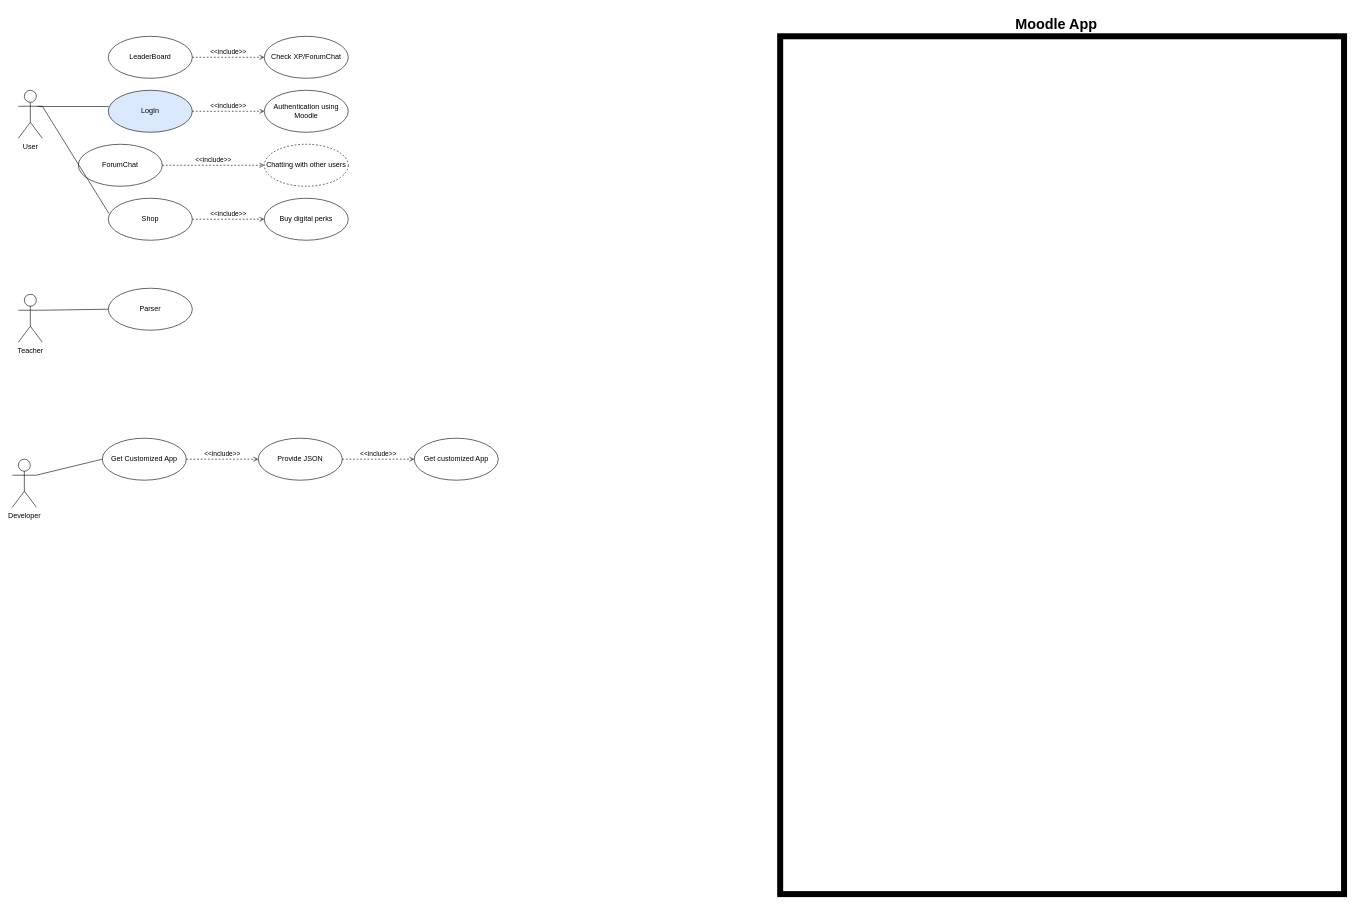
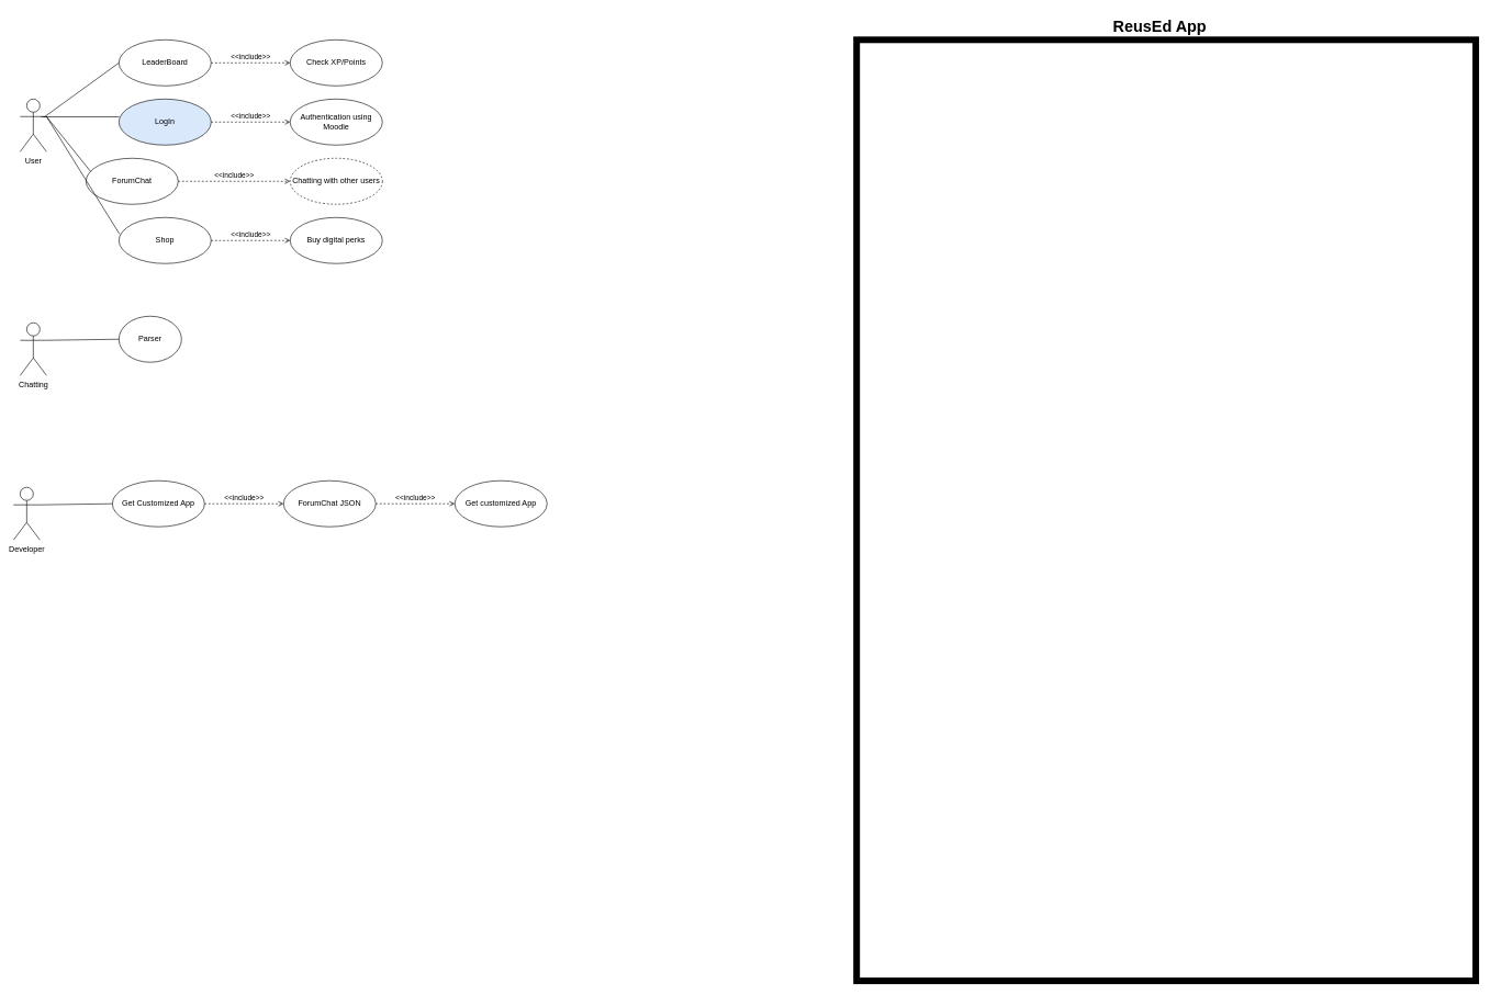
  <mxCell id="0" />
  <mxCell id="1" parent="0" />
  <mxCell id="2" value="User" style="shape=umlActor;verticalLabelPosition=bottom;verticalAlign=top;html=1;" parent="1" vertex="1"><mxGeometry x="30" y="150" width="40" height="80" as="geometry" /></mxCell>
  <mxCell id="3" value="LeaderBoard" style="ellipse;whiteSpace=wrap;html=1;" parent="1" vertex="1"><mxGeometry x="180" y="60" width="140" height="70" as="geometry" /></mxCell>
  <mxCell id="4" value="LogIn" style="ellipse;whiteSpace=wrap;html=1;fillColor=#dae8fc;" parent="1" vertex="1"><mxGeometry x="180" y="150" width="140" height="70" as="geometry" /></mxCell>
  <mxCell id="5" value="ForumChat" style="ellipse;whiteSpace=wrap;html=1;" parent="1" vertex="1"><mxGeometry x="130" y="240" width="140" height="70" as="geometry" /></mxCell>
- <mxCell id="6" value="Parser&lt;br&gt;" style="ellipse;whiteSpace=wrap;html=1;" parent="1" vertex="1"><mxGeometry x="180" y="480" width="140" height="70" as="geometry" /></mxCell>
+ <mxCell id="6" value="Parser&lt;br&gt;" style="ellipse;whiteSpace=wrap;html=1;" parent="1" vertex="1"><mxGeometry x="180" y="480" width="95" height="70" as="geometry" /></mxCell>
  <mxCell id="7" value="Shop" style="ellipse;whiteSpace=wrap;html=1;" parent="1" vertex="1"><mxGeometry x="180" y="330" width="140" height="70" as="geometry" /></mxCell>
- <mxCell id="8" value="Check XP/ForumChat" style="ellipse;whiteSpace=wrap;html=1;" parent="1" vertex="1"><mxGeometry x="440" y="60" width="140" height="70" as="geometry" /></mxCell>
- <mxCell id="9" value="Teacher" style="shape=umlActor;verticalLabelPosition=bottom;verticalAlign=top;html=1;" parent="1" vertex="1"><mxGeometry x="30" y="490" width="40" height="80" as="geometry" /></mxCell>
+ <mxCell id="8" value="Check XP/Points" style="ellipse;whiteSpace=wrap;html=1;" parent="1" vertex="1"><mxGeometry x="440" y="60" width="140" height="70" as="geometry" /></mxCell>
+ <mxCell id="9" value="Chatting" style="shape=umlActor;verticalLabelPosition=bottom;verticalAlign=top;html=1;" parent="1" vertex="1"><mxGeometry x="30" y="490" width="40" height="80" as="geometry" /></mxCell>
  <mxCell id="10" value="&amp;lt;&amp;lt;include&amp;gt;&amp;gt;" style="html=1;verticalAlign=bottom;labelBackgroundColor=none;endArrow=open;endFill=0;dashed=1;rounded=0;exitX=1;exitY=0.5;exitDx=0;exitDy=0;" parent="1" source="7" edge="1"><mxGeometry width="160" relative="1" as="geometry"><mxPoint x="360" y="400" as="sourcePoint" /><mxPoint x="440" y="365" as="targetPoint" /></mxGeometry></mxCell>
  <mxCell id="11" value="" style="endArrow=none;html=1;rounded=0;strokeColor=default;exitX=1;exitY=0.333;exitDx=0;exitDy=0;exitPerimeter=0;entryX=0.006;entryY=0.36;entryDx=0;entryDy=0;entryPerimeter=0;" parent="1" source="2" target="7" edge="1"><mxGeometry width="50" height="50" relative="1" as="geometry"><mxPoint x="320" y="250" as="sourcePoint" /><mxPoint x="370" y="200" as="targetPoint" /></mxGeometry></mxCell>
+ <mxCell id="12" value="" style="endArrow=none;html=1;rounded=0;strokeColor=default;exitX=1;exitY=0.333;exitDx=0;exitDy=0;exitPerimeter=0;entryX=0.053;entryY=0.295;entryDx=0;entryDy=0;entryPerimeter=0;" parent="1" source="2" target="5" edge="1"><mxGeometry width="50" height="50" relative="1" as="geometry"><mxPoint x="58.18" y="69.997" as="sourcePoint" /><mxPoint x="180" y="271.26" as="targetPoint" /></mxGeometry></mxCell>
+ <mxCell id="13" value="" style="endArrow=none;html=1;rounded=0;strokeColor=default;entryX=0;entryY=0.5;entryDx=0;entryDy=0;exitX=0.907;exitY=0.345;exitDx=0;exitDy=0;exitPerimeter=0;" parent="1" source="2" target="3" edge="1"><mxGeometry width="50" height="50" relative="1" as="geometry"><mxPoint x="60" y="160" as="sourcePoint" /><mxPoint x="201.82" y="377.93" as="targetPoint" /></mxGeometry></mxCell>
  <mxCell id="14" value="" style="endArrow=none;html=1;rounded=0;strokeColor=default;exitX=0.792;exitY=0.338;exitDx=0;exitDy=0;exitPerimeter=0;entryX=0.003;entryY=0.386;entryDx=0;entryDy=0;entryPerimeter=0;" parent="1" source="2" target="4" edge="1"><mxGeometry width="50" height="50" relative="1" as="geometry"><mxPoint x="60" y="160" as="sourcePoint" /><mxPoint x="180" y="104" as="targetPoint" /></mxGeometry></mxCell>
  <mxCell id="15" value="" style="endArrow=none;html=1;rounded=0;strokeColor=default;entryX=0;entryY=0.5;entryDx=0;entryDy=0;exitX=1;exitY=0.333;exitDx=0;exitDy=0;exitPerimeter=0;" parent="1" source="9" target="6" edge="1"><mxGeometry width="50" height="50" relative="1" as="geometry"><mxPoint x="150" y="636" as="sourcePoint" /><mxPoint x="260" y="570" as="targetPoint" /></mxGeometry></mxCell>
  <mxCell id="16" value="&amp;lt;&amp;lt;include&amp;gt;&amp;gt;" style="html=1;verticalAlign=bottom;labelBackgroundColor=none;endArrow=open;endFill=0;dashed=1;rounded=0;exitX=1;exitY=0.5;exitDx=0;exitDy=0;entryX=0;entryY=0.5;entryDx=0;entryDy=0;" parent="1" source="3" target="8" edge="1"><mxGeometry width="160" relative="1" as="geometry"><mxPoint x="320" y="94.75" as="sourcePoint" /><mxPoint x="410" y="94.75" as="targetPoint" /></mxGeometry></mxCell>
  <mxCell id="17" value="Buy digital perks" style="ellipse;whiteSpace=wrap;html=1;" parent="1" vertex="1"><mxGeometry x="440" y="330" width="140" height="70" as="geometry" /></mxCell>
  <mxCell id="18" value="&amp;lt;&amp;lt;include&amp;gt;&amp;gt;" style="html=1;verticalAlign=bottom;labelBackgroundColor=none;endArrow=open;endFill=0;dashed=1;rounded=0;exitX=1;exitY=0.5;exitDx=0;exitDy=0;" parent="1" source="4" edge="1"><mxGeometry width="160" relative="1" as="geometry"><mxPoint x="330" y="184.82" as="sourcePoint" /><mxPoint x="440" y="185" as="targetPoint" /></mxGeometry></mxCell>
  <mxCell id="19" value="Authentication using Moodle" style="ellipse;whiteSpace=wrap;html=1;" parent="1" vertex="1"><mxGeometry x="440" y="150" width="140" height="70" as="geometry" /></mxCell>
  <mxCell id="20" value="Get Customized App" style="ellipse;whiteSpace=wrap;html=1;" vertex="1" parent="1"><mxGeometry x="170" y="730" width="140" height="70" as="geometry" /></mxCell>
  <mxCell id="21" value="&amp;lt;&amp;lt;include&amp;gt;&amp;gt;" style="html=1;verticalAlign=bottom;labelBackgroundColor=none;endArrow=open;endFill=0;dashed=1;rounded=0;exitX=1;exitY=0.5;exitDx=0;exitDy=0;entryX=0;entryY=0.5;entryDx=0;entryDy=0;" edge="1" parent="1" source="5" target="23"><mxGeometry width="160" relative="1" as="geometry"><mxPoint x="320" y="274.72" as="sourcePoint" /><mxPoint x="440" y="274.72" as="targetPoint" /></mxGeometry></mxCell>
- <mxCell id="22" value="Developer" style="shape=umlActor;verticalLabelPosition=bottom;verticalAlign=top;html=1;" vertex="1" parent="1"><mxGeometry x="20" y="765" width="40" height="80" as="geometry" /></mxCell>
+ <mxCell id="22" value="Developer" style="shape=umlActor;verticalLabelPosition=bottom;verticalAlign=top;html=1;" vertex="1" parent="1"><mxGeometry x="20" y="740" width="40" height="80" as="geometry" /></mxCell>
  <mxCell id="23" value="Chatting with other users" style="ellipse;whiteSpace=wrap;html=1;dashed=1;" vertex="1" parent="1"><mxGeometry x="440" y="240" width="140" height="70" as="geometry" /></mxCell>
  <mxCell id="24" value="" style="endArrow=none;html=1;rounded=0;strokeColor=default;entryX=0;entryY=0.5;entryDx=0;entryDy=0;exitX=1;exitY=0.333;exitDx=0;exitDy=0;exitPerimeter=0;" edge="1" parent="1" source="22" target="20"><mxGeometry width="50" height="50" relative="1" as="geometry"><mxPoint x="140" y="886" as="sourcePoint" /><mxPoint x="250" y="820" as="targetPoint" /></mxGeometry></mxCell>
  <mxCell id="25" value="" style="rounded=0;whiteSpace=wrap;html=1;fillColor=none;strokeWidth=10;" vertex="1" parent="1"><mxGeometry x="1300" y="60" width="940" height="1430" as="geometry" /></mxCell>
  <mxCell id="26" value="&amp;lt;&amp;lt;include&amp;gt;&amp;gt;" style="html=1;verticalAlign=bottom;labelBackgroundColor=none;endArrow=open;endFill=0;dashed=1;rounded=0;exitX=1;exitY=0.5;exitDx=0;exitDy=0;" edge="1" parent="1"><mxGeometry width="160" relative="1" as="geometry"><mxPoint x="310" y="765" as="sourcePoint" /><mxPoint x="430" y="765" as="targetPoint" /></mxGeometry></mxCell>
- <mxCell id="27" value="Moodle App" style="text;strokeColor=none;fillColor=none;html=1;fontSize=24;fontStyle=1;verticalAlign=middle;align=center;" vertex="1" parent="1"><mxGeometry x="1670" y="20" width="180" height="40" as="geometry" /></mxCell>
- <mxCell id="28" value="Provide JSON" style="ellipse;whiteSpace=wrap;html=1;" vertex="1" parent="1"><mxGeometry x="430" y="730" width="140" height="70" as="geometry" /></mxCell>
+ <mxCell id="27" value="ReusEd App" style="text;strokeColor=none;fillColor=none;html=1;fontSize=24;fontStyle=1;verticalAlign=middle;align=center;" vertex="1" parent="1"><mxGeometry x="1670" y="20" width="180" height="40" as="geometry" /></mxCell>
+ <mxCell id="28" value="ForumChat JSON" style="ellipse;whiteSpace=wrap;html=1;" vertex="1" parent="1"><mxGeometry x="430" y="730" width="140" height="70" as="geometry" /></mxCell>
  <mxCell id="29" value="&amp;lt;&amp;lt;include&amp;gt;&amp;gt;" style="html=1;verticalAlign=bottom;labelBackgroundColor=none;endArrow=open;endFill=0;dashed=1;rounded=0;exitX=1;exitY=0.5;exitDx=0;exitDy=0;" edge="1" parent="1"><mxGeometry width="160" relative="1" as="geometry"><mxPoint x="570" y="765" as="sourcePoint" /><mxPoint x="690" y="765" as="targetPoint" /></mxGeometry></mxCell>
  <mxCell id="30" value="Get customized App" style="ellipse;whiteSpace=wrap;html=1;" vertex="1" parent="1"><mxGeometry x="690" y="730" width="140" height="70" as="geometry" /></mxCell>
